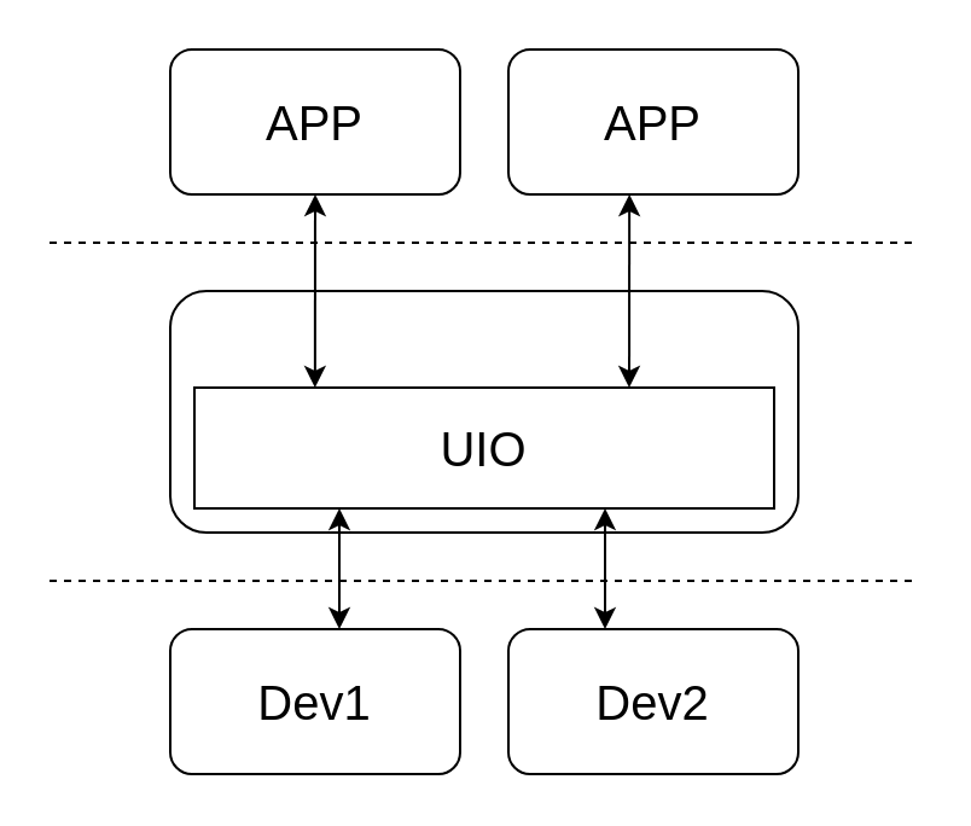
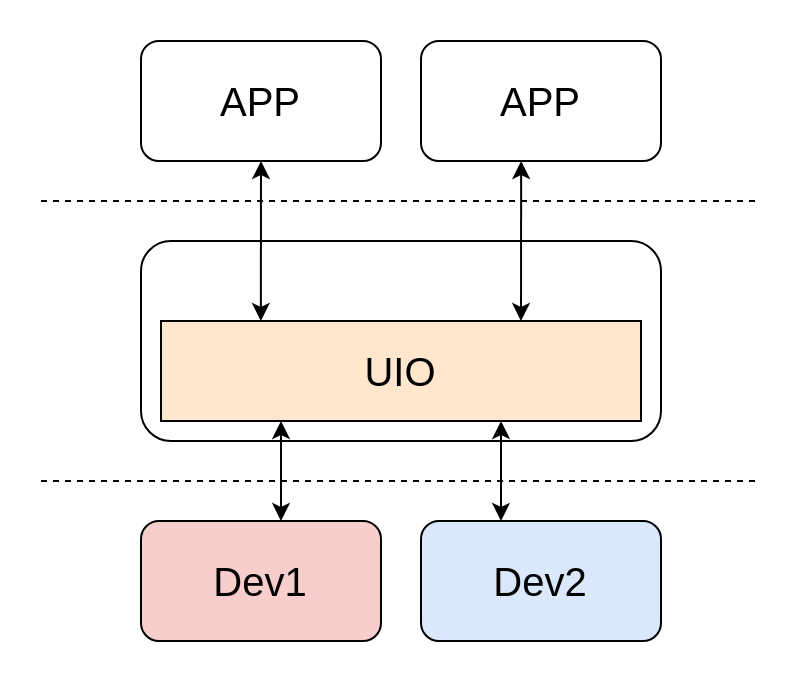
  <mxCell id="0" />
  <mxCell id="1" parent="0" />
  <mxCell id="2" value="APP" style="rounded=1;whiteSpace=wrap;html=1;fontSize=20;" vertex="1" parent="1"><mxGeometry x="70" y="20" width="120" height="60" as="geometry" /></mxCell>
  <mxCell id="3" value="APP" style="rounded=1;whiteSpace=wrap;html=1;fontSize=20;" vertex="1" parent="1"><mxGeometry x="210" y="20" width="120" height="60" as="geometry" /></mxCell>
  <mxCell id="4" value="" style="endArrow=none;dashed=1;html=1;rounded=0;fontSize=20;" edge="1" parent="1"><mxGeometry width="50" height="50" relative="1" as="geometry"><mxPoint x="20" y="100" as="sourcePoint" /><mxPoint x="380" y="100" as="targetPoint" /></mxGeometry></mxCell>
- <mxCell id="5" value="Dev1" style="rounded=1;whiteSpace=wrap;html=1;fontSize=20;" vertex="1" parent="1"><mxGeometry x="70" y="260" width="120" height="60" as="geometry" /></mxCell>
- <mxCell id="6" value="Dev2" style="rounded=1;whiteSpace=wrap;html=1;fontSize=20;" vertex="1" parent="1"><mxGeometry x="210" y="260" width="120" height="60" as="geometry" /></mxCell>
+ <mxCell id="5" value="Dev1" style="rounded=1;whiteSpace=wrap;html=1;fontSize=20;fillColor=#f8cecc;" vertex="1" parent="1"><mxGeometry x="70" y="260" width="120" height="60" as="geometry" /></mxCell>
+ <mxCell id="6" value="Dev2" style="rounded=1;whiteSpace=wrap;html=1;fontSize=20;fillColor=#dae8fc;" vertex="1" parent="1"><mxGeometry x="210" y="260" width="120" height="60" as="geometry" /></mxCell>
  <mxCell id="7" value="" style="rounded=1;whiteSpace=wrap;html=1;fontSize=20;" vertex="1" parent="1"><mxGeometry x="70" y="120" width="260" height="100" as="geometry" /></mxCell>
  <mxCell id="8" value="" style="endArrow=none;dashed=1;html=1;rounded=0;fontSize=20;" edge="1" parent="1"><mxGeometry width="50" height="50" relative="1" as="geometry"><mxPoint x="20" y="240" as="sourcePoint" /><mxPoint x="380" y="240" as="targetPoint" /></mxGeometry></mxCell>
- <mxCell id="9" value="UIO" style="rounded=0;whiteSpace=wrap;html=1;fontSize=20;" vertex="1" parent="1"><mxGeometry x="80" y="160" width="240" height="50" as="geometry" /></mxCell>
+ <mxCell id="9" value="UIO" style="rounded=0;whiteSpace=wrap;html=1;fontSize=20;fillColor=#ffe6cc;" vertex="1" parent="1"><mxGeometry x="80" y="160" width="240" height="50" as="geometry" /></mxCell>
  <mxCell id="10" value="" style="endArrow=classic;startArrow=classic;html=1;rounded=0;fontSize=20;entryX=0.25;entryY=1;entryDx=0;entryDy=0;" edge="1" parent="1" target="9"><mxGeometry width="50" height="50" relative="1" as="geometry"><mxPoint x="140" y="260" as="sourcePoint" /><mxPoint x="370" y="280" as="targetPoint" /></mxGeometry></mxCell>
  <mxCell id="11" value="" style="endArrow=classic;startArrow=classic;html=1;rounded=0;fontSize=20;entryX=0.25;entryY=1;entryDx=0;entryDy=0;" edge="1" parent="1"><mxGeometry width="50" height="50" relative="1" as="geometry"><mxPoint x="250" y="260" as="sourcePoint" /><mxPoint x="250" y="210" as="targetPoint" /></mxGeometry></mxCell>
  <mxCell id="12" value="" style="endArrow=classic;startArrow=classic;html=1;rounded=0;fontSize=20;entryX=0.5;entryY=1;entryDx=0;entryDy=0;exitX=0.208;exitY=0;exitDx=0;exitDy=0;exitPerimeter=0;" edge="1" parent="1" source="9" target="2"><mxGeometry width="50" height="50" relative="1" as="geometry"><mxPoint x="320" y="330" as="sourcePoint" /><mxPoint x="370" y="280" as="targetPoint" /></mxGeometry></mxCell>
  <mxCell id="13" value="" style="endArrow=classic;startArrow=classic;html=1;rounded=0;fontSize=20;entryX=0.5;entryY=1;entryDx=0;entryDy=0;exitX=0.208;exitY=0;exitDx=0;exitDy=0;exitPerimeter=0;" edge="1" parent="1"><mxGeometry width="50" height="50" relative="1" as="geometry"><mxPoint x="260" y="160" as="sourcePoint" /><mxPoint x="260.08" y="80" as="targetPoint" /></mxGeometry></mxCell>
